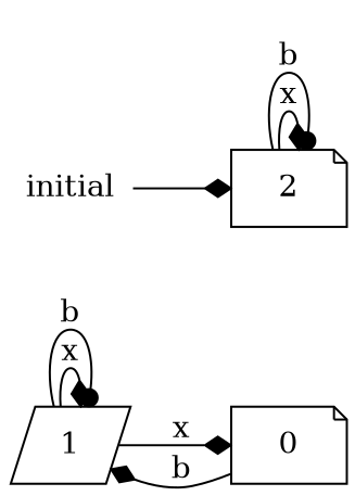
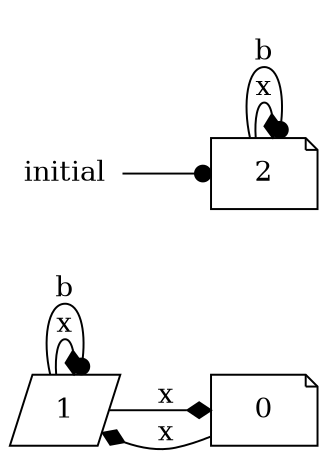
  digraph {
    rankdir=LR
    node [shape=note]
    edge [arrowhead=diamond]
    1 [shape=parallelogram]
    0
    2
    initial [shape=plaintext]
    1 -> 1 [label=x]
    1 -> 1 [arrowhead=dot label=b]
    1 -> 0 [label=x]
-   0 -> 1 [label=b]
+   0 -> 1 [label=x]
    2 -> 2 [label=x]
    2 -> 2 [arrowhead=dot label=b]
-   initial -> 2
+   initial -> 2 [arrowhead=dot]
  }
